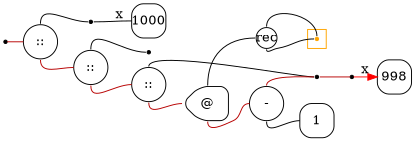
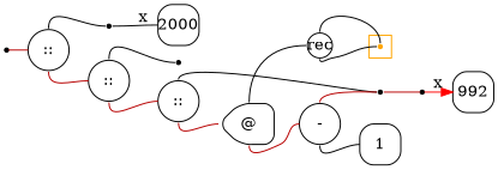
  digraph {
    labeldistance=0
    nodesep=.175
    rankdir=LR
    ranksep=.175
    node [color="#000000" fixedsize=true orientation=90 shape=point style=rounded]
    edge [arrowhead=none arrowtail=none headport=w tailport=n]
    ndcluster_nd162 [color=orange style=""]
    nd1 [color="" orientation="" style=""]
    n3 [label="::" shape=circle orientation=""]
    n4 [label=" " color=""]
    n5 [label="::" shape=circle orientation=""]
-   n6 [label=1000 shape=square]
+   n6 [label=2000 shape=square]
    n7 [label=" " color=""]
    n8 [label="::" shape=circle orientation=""]
    n9 [label="@" shape=house]
    n10 [label=" " color=""]
-   n11 [label=998 shape=square]
+   n11 [label=992 shape=square]
    n12 [height=.3 label=rec shape=circle width=.3 orientation=""]
    n13 [label="-" shape=circle orientation=""]
    n14 [label=" " color=""]
    n15 [label=1 shape=square]
    subgraph cluster_1 {
      color=orange
      style=fill
      ndcluster_nd162
    }
    nd1 -> n3 [color="#b70000" tailport=e]
    n3 -> n4
    n3 -> n5 [color="#b70000" tailport=s]
    n4 -> n6 [label=x tailport=e]
    n5 -> n7
    n5 -> n8 [color="#b70000" tailport=s]
    n8 -> n9 [color="#b70000" tailport=s]
    n8 -> n10
    n9 -> n12
    n9 -> n13 [color="#b70000" tailport=s]
    n10 -> n14 [color="#b70000" tailport=e]
    n12 -> ndcluster_nd162 [dir=back headport=n]
    n12 -> ndcluster_nd162 [tailport=s]
    n13 -> n10 [color="#b70000"]
    n13 -> n15 [tailport=s]
    n14 -> n11 [arrowhead=normal color=red label=x tailport=e]
  }
